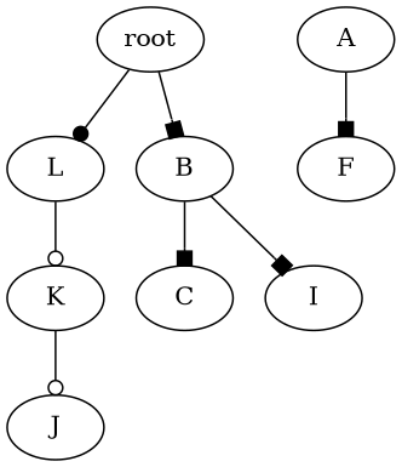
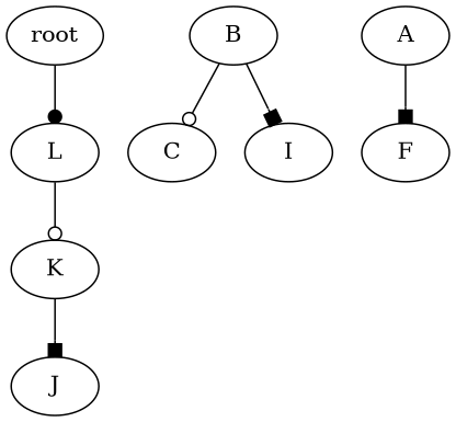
  digraph {
    edge [arrowhead=box]
    n1 [label=root]
    n2 [label=L]
    n3 [label=B]
    n4 [label=K]
    n5 [label=C]
    n6 [label=I]
    n7 [label=A]
    n8 [label=F]
    n9 [label=J]
    n1 -> n2 [arrowhead=dot]
-   n1 -> n3
    n2 -> n4 [arrowhead=odot]
-   n3 -> n5
+   n3 -> n5 [arrowhead=odot]
    n3 -> n6
-   n4 -> n9 [arrowhead=odot]
+   n4 -> n9
    n7 -> n8
  }
